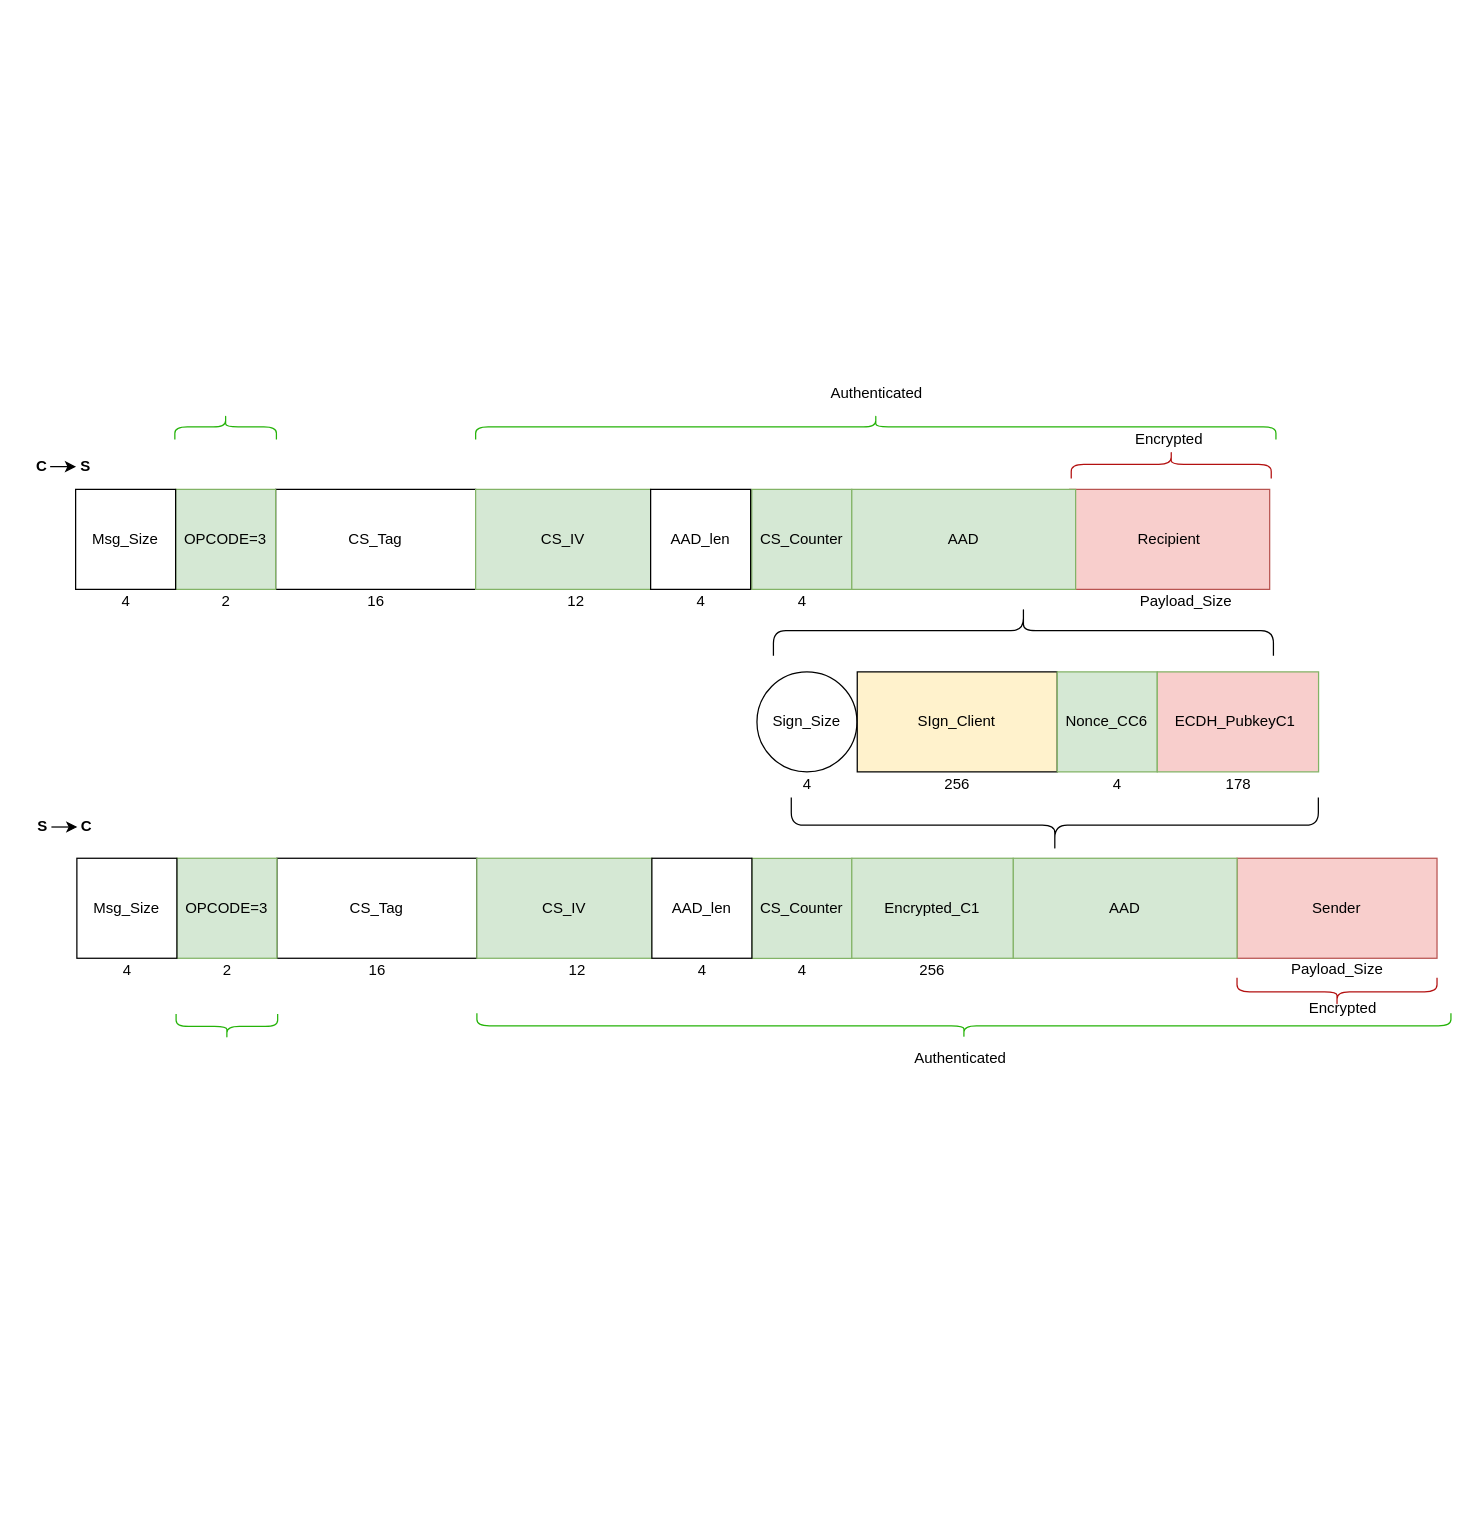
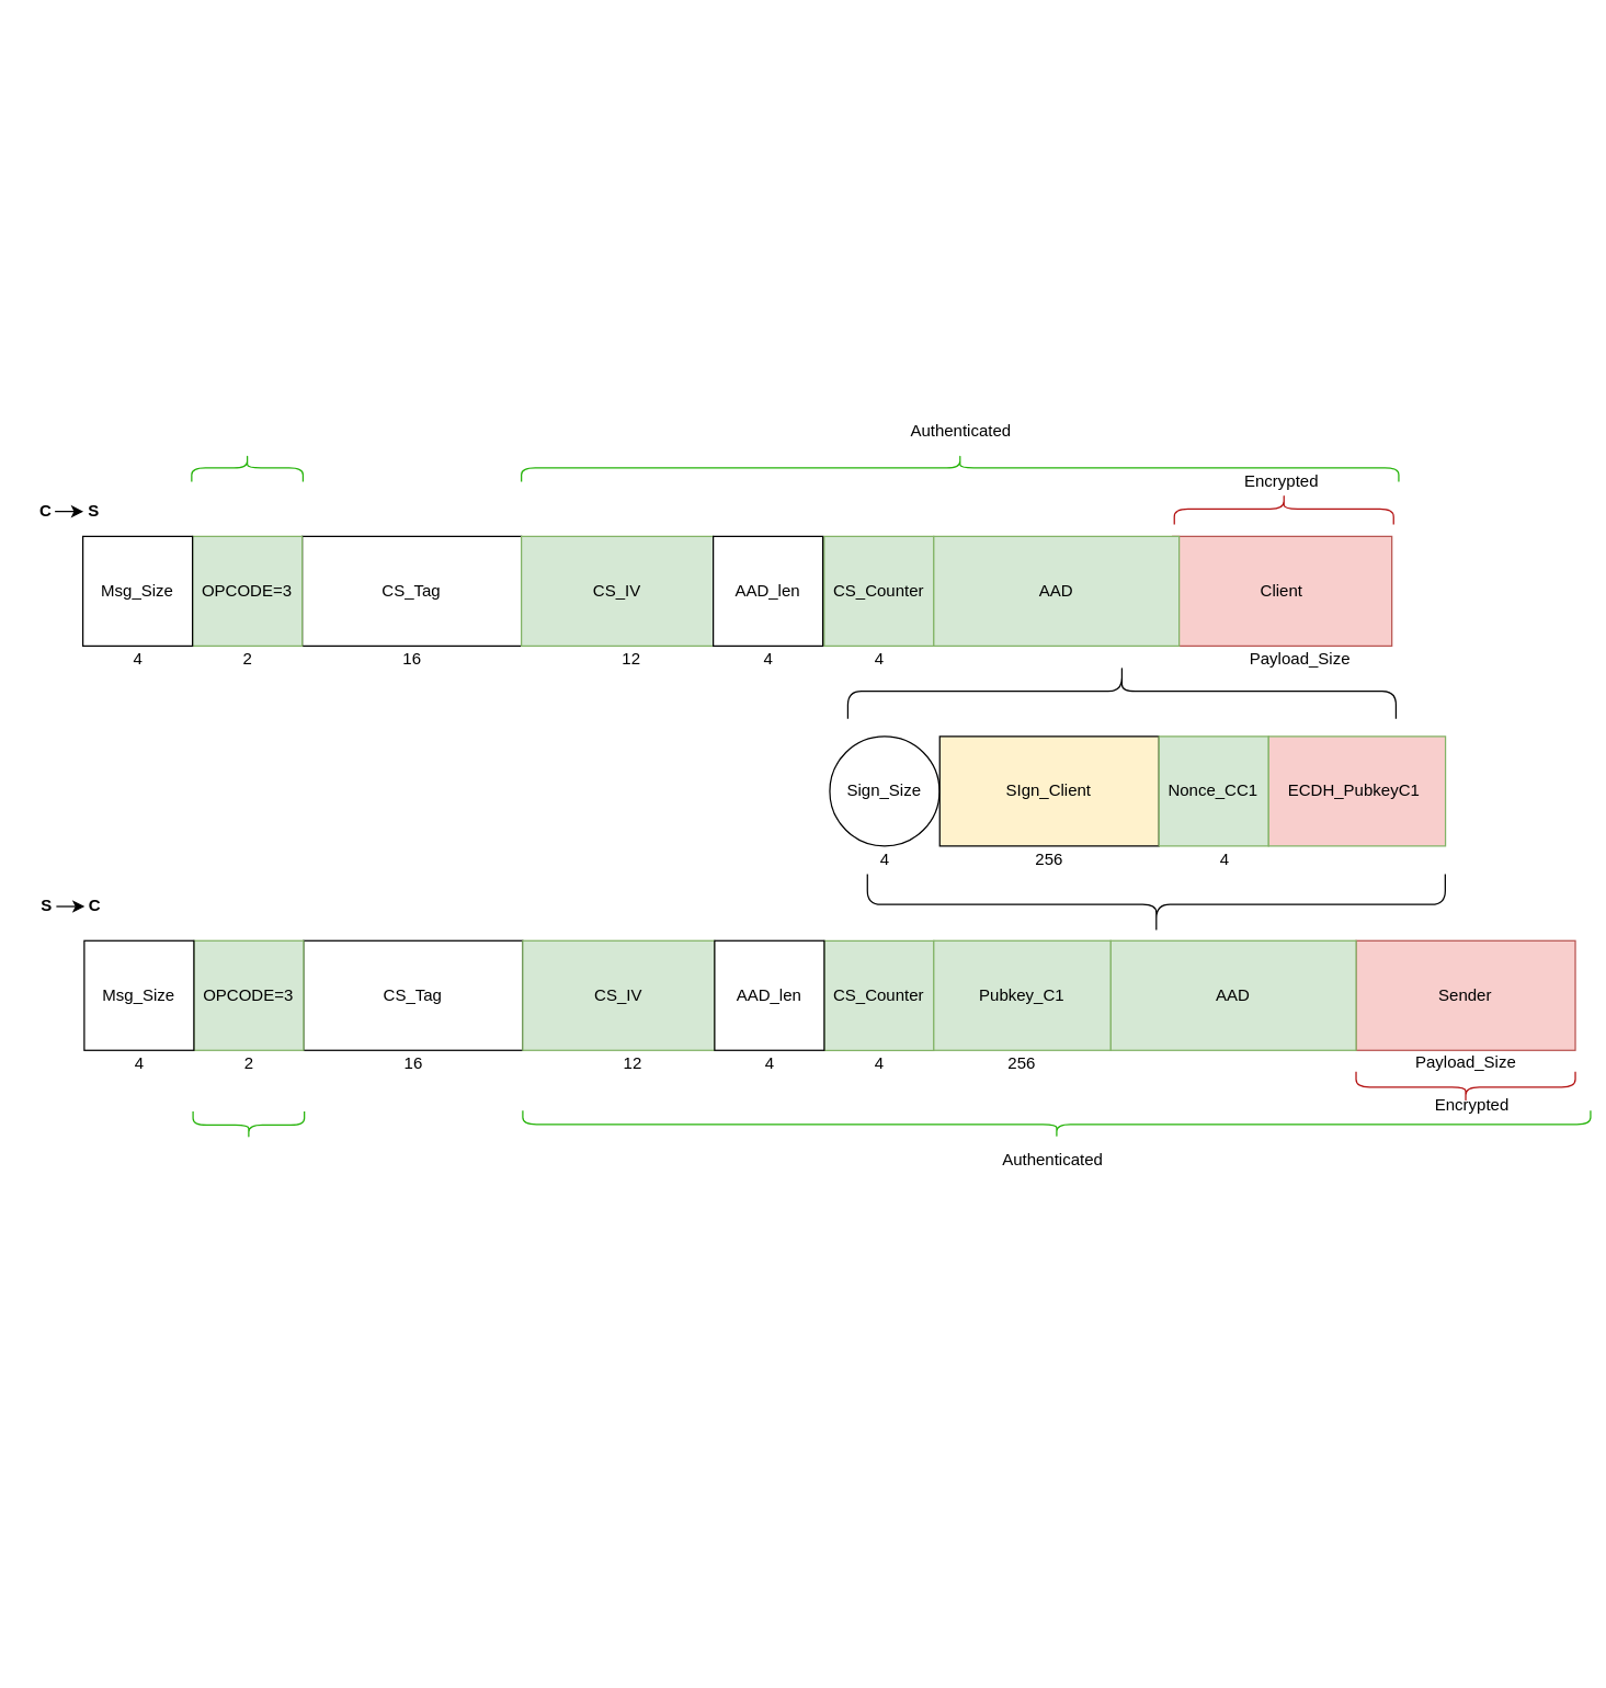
  <mxCell id="0" />
  <mxCell id="1" parent="0" />
  <mxCell id="2" value="CS_Tag" style="rounded=0;whiteSpace=wrap;html=1;" parent="1" vertex="1"><mxGeometry x="220" y="391" width="160" height="80" as="geometry" /></mxCell>
- <mxCell id="3" value="Recipient" style="rounded=0;whiteSpace=wrap;html=1;fillColor=#f8cecc;strokeColor=#b85450;" parent="1" vertex="1"><mxGeometry x="855.24" y="391" width="160" height="80" as="geometry" /></mxCell>
+ <mxCell id="3" value="Client" style="rounded=0;whiteSpace=wrap;html=1;fillColor=#f8cecc;strokeColor=#b85450;" parent="1" vertex="1"><mxGeometry x="855.24" y="391" width="160" height="80" as="geometry" /></mxCell>
  <mxCell id="4" value="CS_IV" style="rounded=0;whiteSpace=wrap;html=1;fillColor=#d5e8d4;strokeColor=#82b366;" parent="1" vertex="1"><mxGeometry x="380" y="391" width="140" height="80" as="geometry" /></mxCell>
  <mxCell id="5" value="12" style="text;html=1;align=center;verticalAlign=middle;resizable=0;points=[];autosize=1;strokeColor=none;" parent="1" vertex="1"><mxGeometry x="445" y="471" width="30" height="20" as="geometry" /></mxCell>
  <mxCell id="6" value="16" style="text;html=1;align=center;verticalAlign=middle;resizable=0;points=[];autosize=1;strokeColor=none;" parent="1" vertex="1"><mxGeometry x="285" y="471" width="30" height="20" as="geometry" /></mxCell>
  <mxCell id="7" value="" style="shape=curlyBracket;whiteSpace=wrap;html=1;rounded=1;flipH=1;rotation=-90;fillColor=none;strokeColor=#25B309;" parent="1" vertex="1"><mxGeometry x="690.13" y="20.89" width="20" height="640.23" as="geometry" /></mxCell>
  <mxCell id="8" value="" style="shape=curlyBracket;whiteSpace=wrap;html=1;rounded=1;flipH=1;rotation=-90;fillColor=none;strokeColor=#B31010;" parent="1" vertex="1"><mxGeometry x="925.24" y="291" width="22.5" height="160" as="geometry" /></mxCell>
  <mxCell id="9" value="Authenticated" style="text;html=1;strokeColor=none;fillColor=none;align=center;verticalAlign=middle;whiteSpace=wrap;rounded=0;" parent="1" vertex="1"><mxGeometry x="680.94" y="304" width="40" height="20" as="geometry" /></mxCell>
  <mxCell id="10" value="Encrypted" style="text;html=1;strokeColor=none;fillColor=none;align=center;verticalAlign=middle;whiteSpace=wrap;rounded=0;" parent="1" vertex="1"><mxGeometry x="915.24" y="341" width="40" height="20" as="geometry" /></mxCell>
  <mxCell id="11" value="CS_Counter" style="rounded=0;whiteSpace=wrap;html=1;fillColor=#d5e8d4;strokeColor=#82b366;" parent="1" vertex="1"><mxGeometry x="600.94" y="391" width="80" height="80" as="geometry" /></mxCell>
  <mxCell id="12" value="OPCODE=3" style="rounded=0;whiteSpace=wrap;html=1;fillColor=#d5e8d4;strokeColor=#82b366;" parent="1" vertex="1"><mxGeometry y="391" width="80" height="80" as="geometry" x="140" /></mxCell>
  <mxCell id="13" value="2" style="text;html=1;align=center;verticalAlign=middle;resizable=0;points=[];autosize=1;strokeColor=none;" parent="1" vertex="1"><mxGeometry x="170" y="471" width="20" height="20" as="geometry" /></mxCell>
  <mxCell id="14" value="Payload_Size" style="text;html=1;align=center;verticalAlign=middle;resizable=0;points=[];autosize=1;strokeColor=none;" parent="1" vertex="1"><mxGeometry x="903.44" y="471" width="90" height="20" as="geometry" /></mxCell>
  <mxCell id="15" value="" style="shape=curlyBracket;whiteSpace=wrap;html=1;rounded=1;flipH=1;rotation=-90;fillColor=none;strokeColor=#25B309;" parent="1" vertex="1"><mxGeometry x="170" y="300.38" width="20" height="81.25" as="geometry" /></mxCell>
  <mxCell id="16" value="Msg_Size" style="rounded=0;whiteSpace=wrap;html=1;" parent="1" vertex="1"><mxGeometry x="60" y="391" width="80" height="80" as="geometry" /></mxCell>
  <mxCell id="17" value="4" style="text;html=1;align=center;verticalAlign=middle;resizable=0;points=[];autosize=1;strokeColor=none;" parent="1" vertex="1"><mxGeometry x="90" y="471" width="20" height="20" as="geometry" /></mxCell>
  <mxCell id="18" value="AAD_len" style="rounded=0;whiteSpace=wrap;html=1;" parent="1" vertex="1"><mxGeometry x="520" y="391" width="80" height="80" as="geometry" /></mxCell>
  <mxCell id="19" value="4" style="text;html=1;align=center;verticalAlign=middle;resizable=0;points=[];autosize=1;strokeColor=none;" parent="1" vertex="1"><mxGeometry x="550" y="471" width="20" height="20" as="geometry" /></mxCell>
  <mxCell id="20" value="Sign_Size" style="ellipse;whiteSpace=wrap;html=1;" parent="1" vertex="1"><mxGeometry x="605.06" y="537" width="80" height="80" as="geometry" /></mxCell>
  <mxCell id="21" value="SIgn_Client" style="rounded=0;whiteSpace=wrap;html=1;fillColor=#fff2cc;" parent="1" vertex="1"><mxGeometry x="685.3" y="537" width="160" height="80" as="geometry" /></mxCell>
  <mxCell id="22" value="256" style="text;html=1;align=center;verticalAlign=middle;resizable=0;points=[];autosize=1;strokeColor=none;" parent="1" vertex="1"><mxGeometry x="745.3" y="617" width="40" height="20" as="geometry" /></mxCell>
  <mxCell id="23" value="4" style="text;html=1;align=center;verticalAlign=middle;resizable=0;points=[];autosize=1;strokeColor=none;" parent="1" vertex="1"><mxGeometry x="635.06" y="617" width="20" height="20" as="geometry" /></mxCell>
- <mxCell id="24" value="Nonce_CC6" style="rounded=0;whiteSpace=wrap;html=1;fillColor=#d5e8d4;strokeColor=#82b366;" parent="1" vertex="1"><mxGeometry x="845.3" y="537" width="80" height="80" as="geometry" /></mxCell>
+ <mxCell id="24" value="Nonce_CC1" style="rounded=0;whiteSpace=wrap;html=1;fillColor=#d5e8d4;strokeColor=#82b366;" parent="1" vertex="1"><mxGeometry x="845.3" y="537" width="80" height="80" as="geometry" /></mxCell>
  <mxCell id="25" value="AAD" style="rounded=0;whiteSpace=wrap;html=1;fillColor=#d5e8d4;strokeColor=#82b366;" parent="1" vertex="1"><mxGeometry x="680.94" y="391" width="179.06" height="80" as="geometry" /></mxCell>
  <mxCell id="26" value="" style="shape=curlyBracket;whiteSpace=wrap;html=1;rounded=1;flipH=1;rotation=-90;" parent="1" vertex="1"><mxGeometry x="798.24" y="304" width="40" height="400" as="geometry" /></mxCell>
  <mxCell id="27" value="ECDH_PubkeyC1&amp;nbsp;" style="rounded=0;whiteSpace=wrap;html=1;fillColor=#f8cecc;strokeColor=#82b366;" parent="1" vertex="1"><mxGeometry x="925.3" y="537" width="129.06" height="80" as="geometry" /></mxCell>
- <mxCell id="28" value="178" style="text;html=1;align=center;verticalAlign=middle;resizable=0;points=[];autosize=1;strokeColor=none;" parent="1" vertex="1"><mxGeometry x="969.83" y="617" width="40" height="20" as="geometry" /></mxCell>
  <mxCell id="29" value="CS_Tag" style="rounded=0;whiteSpace=wrap;html=1;" parent="1" vertex="1"><mxGeometry x="221" y="686.11" width="160" height="80" as="geometry" /></mxCell>
  <mxCell id="30" value="Sender" style="rounded=0;whiteSpace=wrap;html=1;fillColor=#f8cecc;strokeColor=#b85450;" parent="1" vertex="1"><mxGeometry x="989.12" y="686.11" width="160" height="80" as="geometry" /></mxCell>
  <mxCell id="31" value="CS_IV" style="rounded=0;whiteSpace=wrap;html=1;fillColor=#d5e8d4;strokeColor=#82b366;" parent="1" vertex="1"><mxGeometry x="381" y="686.11" width="140" height="80" as="geometry" /></mxCell>
  <mxCell id="32" value="12" style="text;html=1;align=center;verticalAlign=middle;resizable=0;points=[];autosize=1;strokeColor=none;" parent="1" vertex="1"><mxGeometry x="446" y="766.11" width="30" height="20" as="geometry" /></mxCell>
  <mxCell id="33" value="16" style="text;html=1;align=center;verticalAlign=middle;resizable=0;points=[];autosize=1;strokeColor=none;" parent="1" vertex="1"><mxGeometry x="286" y="766.11" width="30" height="20" as="geometry" /></mxCell>
  <mxCell id="34" value="" style="shape=curlyBracket;whiteSpace=wrap;html=1;rounded=1;flipH=1;rotation=90;fillColor=none;strokeColor=#25B309;" parent="1" vertex="1"><mxGeometry x="760.63" y="430.5" width="20" height="779.23" as="geometry" /></mxCell>
  <mxCell id="35" value="" style="shape=curlyBracket;whiteSpace=wrap;html=1;rounded=1;flipH=1;rotation=90;fillColor=none;strokeColor=#B31010;" parent="1" vertex="1"><mxGeometry x="1057.87" y="713" width="22.5" height="160" as="geometry" /></mxCell>
  <mxCell id="36" value="Authenticated" style="text;html=1;strokeColor=none;fillColor=none;align=center;verticalAlign=middle;whiteSpace=wrap;rounded=0;" parent="1" vertex="1"><mxGeometry x="748.24" y="836" width="40" height="20" as="geometry" /></mxCell>
  <mxCell id="37" value="Encrypted" style="text;html=1;strokeColor=none;fillColor=none;align=center;verticalAlign=middle;whiteSpace=wrap;rounded=0;" parent="1" vertex="1"><mxGeometry x="1054.36" y="796" width="40" height="20" as="geometry" /></mxCell>
  <mxCell id="38" value="CS_Counter" style="rounded=0;whiteSpace=wrap;html=1;fillColor=#d5e8d4;strokeColor=#82b366;" parent="1" vertex="1"><mxGeometry x="601" y="686.22" width="80" height="80" as="geometry" /></mxCell>
  <mxCell id="39" value="OPCODE=3" style="rounded=0;whiteSpace=wrap;html=1;fillColor=#d5e8d4;strokeColor=#82b366;" parent="1" vertex="1"><mxGeometry x="141" y="686.11" width="80" height="80" as="geometry" /></mxCell>
  <mxCell id="40" value="2" style="text;html=1;align=center;verticalAlign=middle;resizable=0;points=[];autosize=1;strokeColor=none;" parent="1" vertex="1"><mxGeometry x="171" y="766.11" width="20" height="20" as="geometry" /></mxCell>
  <mxCell id="41" value="Payload_Size" style="text;html=1;align=center;verticalAlign=middle;resizable=0;points=[];autosize=1;strokeColor=none;" parent="1" vertex="1"><mxGeometry x="1024.36" y="765" width="90" height="20" as="geometry" /></mxCell>
  <mxCell id="42" value="" style="shape=curlyBracket;whiteSpace=wrap;html=1;rounded=1;flipH=1;rotation=90;fillColor=none;strokeColor=#25B309;" parent="1" vertex="1"><mxGeometry x="171" y="780" width="20" height="81.25" as="geometry" /></mxCell>
  <mxCell id="43" value="Msg_Size" style="rounded=0;whiteSpace=wrap;html=1;" parent="1" vertex="1"><mxGeometry x="61" y="686.11" width="80" height="80" as="geometry" /></mxCell>
  <mxCell id="44" value="4" style="text;html=1;align=center;verticalAlign=middle;resizable=0;points=[];autosize=1;strokeColor=none;" parent="1" vertex="1"><mxGeometry x="91" y="766.11" width="20" height="20" as="geometry" /></mxCell>
  <mxCell id="45" value="AAD_len" style="rounded=0;whiteSpace=wrap;html=1;" parent="1" vertex="1"><mxGeometry x="521" y="686.11" width="80" height="80" as="geometry" /></mxCell>
  <mxCell id="46" value="4" style="text;html=1;align=center;verticalAlign=middle;resizable=0;points=[];autosize=1;strokeColor=none;" parent="1" vertex="1"><mxGeometry x="551" y="766.11" width="20" height="20" as="geometry" /></mxCell>
  <mxCell id="47" value="AAD" style="rounded=0;whiteSpace=wrap;html=1;fillColor=#d5e8d4;strokeColor=#82b366;" parent="1" vertex="1"><mxGeometry x="810.06" y="686.11" width="179.06" height="80" as="geometry" /></mxCell>
  <mxCell id="48" value="" style="shape=curlyBracket;whiteSpace=wrap;html=1;rounded=1;flipH=1;rotation=90;size=0.5;" parent="1" vertex="1"><mxGeometry x="821.32" y="448.78" width="44.05" height="421.66" as="geometry" /></mxCell>
  <mxCell id="49" value="4" style="text;html=1;align=center;verticalAlign=middle;resizable=0;points=[];autosize=1;strokeColor=none;" parent="1" vertex="1"><mxGeometry x="630.94" y="471" width="20" height="20" as="geometry" /></mxCell>
  <mxCell id="50" value="4" style="text;html=1;align=center;verticalAlign=middle;resizable=0;points=[];autosize=1;strokeColor=none;" parent="1" vertex="1"><mxGeometry x="631" y="766.22" width="20" height="20" as="geometry" /></mxCell>
  <mxCell id="51" value="&lt;b&gt;C&amp;nbsp; &amp;nbsp; &amp;nbsp; &amp;nbsp; S&lt;/b&gt;" style="text;html=1;align=center;verticalAlign=middle;resizable=0;points=[];autosize=1;strokeColor=none;" parent="1" vertex="1"><mxGeometry x="20" y="363" width="60" height="20" as="geometry" /></mxCell>
  <mxCell id="52" value="" style="endArrow=classic;html=1;exitX=0.981;exitY=0;exitDx=0;exitDy=0;exitPerimeter=0;" parent="1" edge="1"><mxGeometry width="50" height="50" relative="1" as="geometry"><mxPoint x="39.62" y="372.8" as="sourcePoint" /><mxPoint x="60.38" y="372.8" as="targetPoint" /><Array as="points"><mxPoint x="50.38" y="372.8" /></Array></mxGeometry></mxCell>
  <mxCell id="53" value="&lt;b&gt;S&amp;nbsp; &amp;nbsp; &amp;nbsp; &amp;nbsp; C&lt;/b&gt;" style="text;html=1;align=center;verticalAlign=middle;resizable=0;points=[];autosize=1;strokeColor=none;" parent="1" vertex="1"><mxGeometry x="21" y="651.31" width="60" height="20" as="geometry" /></mxCell>
  <mxCell id="54" value="" style="endArrow=classic;html=1;exitX=0.981;exitY=0;exitDx=0;exitDy=0;exitPerimeter=0;" parent="1" edge="1"><mxGeometry width="50" height="50" relative="1" as="geometry"><mxPoint x="40.62" y="661.11" as="sourcePoint" /><mxPoint x="61.38" y="661.11" as="targetPoint" /><Array as="points"><mxPoint x="51.38" y="661.11" /></Array></mxGeometry></mxCell>
- <mxCell id="55" value="Encrypted_C1" style="rounded=0;whiteSpace=wrap;html=1;fillColor=#d5e8d4;strokeColor=#82b366;" parent="1" vertex="1"><mxGeometry x="680.94" y="686.11" width="129.06" height="80" as="geometry" /></mxCell>
+ <mxCell id="55" value="Pubkey_C1" style="rounded=0;whiteSpace=wrap;html=1;fillColor=#d5e8d4;strokeColor=#82b366;" parent="1" vertex="1"><mxGeometry x="680.94" y="686.11" width="129.06" height="80" as="geometry" /></mxCell>
  <mxCell id="56" value="256" style="text;html=1;align=center;verticalAlign=middle;resizable=0;points=[];autosize=1;strokeColor=none;" parent="1" vertex="1"><mxGeometry x="725.47" y="766.22" width="40" height="20" as="geometry" /></mxCell>
  <mxCell id="57" value="4" style="text;html=1;align=center;verticalAlign=middle;resizable=0;points=[];autosize=1;strokeColor=none;" vertex="1" parent="1"><mxGeometry x="883.44" y="617" width="20" height="20" as="geometry" /></mxCell>
